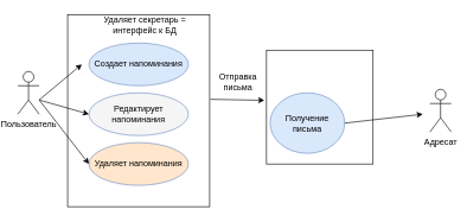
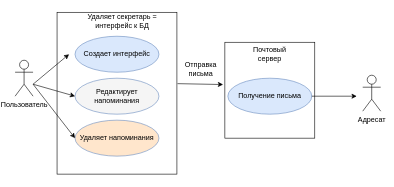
  <mxCell id="0" />
  <mxCell id="1" parent="0" />
  <mxCell id="2" value="" style="rounded=0;whiteSpace=wrap;html=1;fontColor=default;" vertex="1" parent="1"><mxGeometry x="90" y="20" width="200" height="270" as="geometry" /></mxCell>
  <mxCell id="3" value="Пользователь" style="shape=umlActor;verticalLabelPosition=bottom;verticalAlign=top;html=1;outlineConnect=0;fontColor=default;" vertex="1" parent="1"><mxGeometry x="20" y="100" width="30" height="60" as="geometry" /></mxCell>
- <mxCell id="4" value="Создает напоминания" style="ellipse;whiteSpace=wrap;html=1;fillColor=#dae8fc;strokeColor=#6c8ebf;" vertex="1" parent="1"><mxGeometry x="120" y="60" width="140" height="60" as="geometry" /></mxCell>
+ <mxCell id="4" value="Создает интерфейс" style="ellipse;whiteSpace=wrap;html=1;fillColor=#dae8fc;strokeColor=#6c8ebf;" vertex="1" parent="1"><mxGeometry x="120" y="60" width="140" height="60" as="geometry" /></mxCell>
  <mxCell id="5" value="Удаляет секретарь = интерфейс к БД" style="text;html=1;strokeColor=none;fillColor=none;align=center;verticalAlign=middle;whiteSpace=wrap;rounded=0;fontColor=default;" vertex="1" parent="1"><mxGeometry x="114" y="20" width="170" height="30" as="geometry" /></mxCell>
  <mxCell id="6" value="Редактирует напоминания" style="ellipse;whiteSpace=wrap;html=1;fillColor=#f5f5f5;strokeColor=#6c8ebf;" vertex="1" parent="1"><mxGeometry x="120" y="130" width="140" height="60" as="geometry" /></mxCell>
  <mxCell id="7" value="Удаляет напоминания" style="ellipse;whiteSpace=wrap;html=1;fillColor=#ffe6cc;strokeColor=#6c8ebf;" vertex="1" parent="1"><mxGeometry x="120" y="200" width="140" height="60" as="geometry" /></mxCell>
  <mxCell id="8" value="" style="endArrow=classic;html=1;rounded=0;fontColor=default;" edge="1" parent="1"><mxGeometry width="50" height="50" relative="1" as="geometry"><mxPoint x="50" y="140" as="sourcePoint" /><mxPoint x="120" y="230" as="targetPoint" /></mxGeometry></mxCell>
  <mxCell id="9" value="" style="endArrow=classic;html=1;rounded=0;fontColor=default;entryX=0;entryY=0.5;entryDx=0;entryDy=0;" edge="1" parent="1" target="6"><mxGeometry width="50" height="50" relative="1" as="geometry"><mxPoint x="50" y="140" as="sourcePoint" /><mxPoint x="130" y="140" as="targetPoint" /></mxGeometry></mxCell>
  <mxCell id="10" value="" style="endArrow=classic;html=1;rounded=0;fontColor=default;" edge="1" parent="1"><mxGeometry width="50" height="50" relative="1" as="geometry"><mxPoint x="50" y="140" as="sourcePoint" /><mxPoint x="110" y="90" as="targetPoint" /></mxGeometry></mxCell>
  <mxCell id="11" value="Адресат" style="shape=umlActor;verticalLabelPosition=bottom;verticalAlign=top;html=1;fontColor=default;" vertex="1" parent="1"><mxGeometry x="600" y="125" width="30" height="60" as="geometry" /></mxCell>
  <mxCell id="12" value="" style="rounded=0;whiteSpace=wrap;html=1;fontColor=default;" vertex="1" parent="1"><mxGeometry x="370" y="70" width="150" height="160" as="geometry" /></mxCell>
+ <mxCell id="13" value="Почтовый сервер" style="text;html=1;strokeColor=none;fillColor=none;align=center;verticalAlign=middle;whiteSpace=wrap;rounded=0;fontColor=default;" vertex="1" parent="1"><mxGeometry x="415" y="75" width="60" height="30" as="geometry" /></mxCell>
  <mxCell id="14" value="" style="endArrow=classic;html=1;rounded=0;fontColor=default;entryX=-0.02;entryY=0.441;entryDx=0;entryDy=0;entryPerimeter=0;exitX=1.005;exitY=0.441;exitDx=0;exitDy=0;exitPerimeter=0;" edge="1" parent="1" source="2" target="12"><mxGeometry width="50" height="50" relative="1" as="geometry"><mxPoint x="260" y="250" as="sourcePoint" /><mxPoint x="310" y="200" as="targetPoint" /></mxGeometry></mxCell>
  <mxCell id="15" value="Отправка письма" style="text;html=1;strokeColor=none;fillColor=none;align=center;verticalAlign=middle;whiteSpace=wrap;rounded=0;fontColor=default;" vertex="1" parent="1"><mxGeometry x="300" y="100" width="60" height="30" as="geometry" /></mxCell>
- <mxCell id="16" value="Получение письма" style="ellipse;whiteSpace=wrap;html=1;fillColor=#dae8fc;strokeColor=#6c8ebf;" vertex="1" parent="1"><mxGeometry x="375" y="130" width="105" height="85" as="geometry" /></mxCell>
+ <mxCell id="16" value="Получение письма" style="ellipse;whiteSpace=wrap;html=1;fillColor=#dae8fc;strokeColor=#6c8ebf;" vertex="1" parent="1"><mxGeometry x="375" y="130" width="140" height="60" as="geometry" /></mxCell>
  <mxCell id="17" value="" style="endArrow=classic;html=1;rounded=0;fontColor=default;exitX=1;exitY=0.5;exitDx=0;exitDy=0;" edge="1" parent="1" source="16"><mxGeometry width="50" height="50" relative="1" as="geometry"><mxPoint x="520" y="180" as="sourcePoint" /><mxPoint x="590" y="160" as="targetPoint" /></mxGeometry></mxCell>
